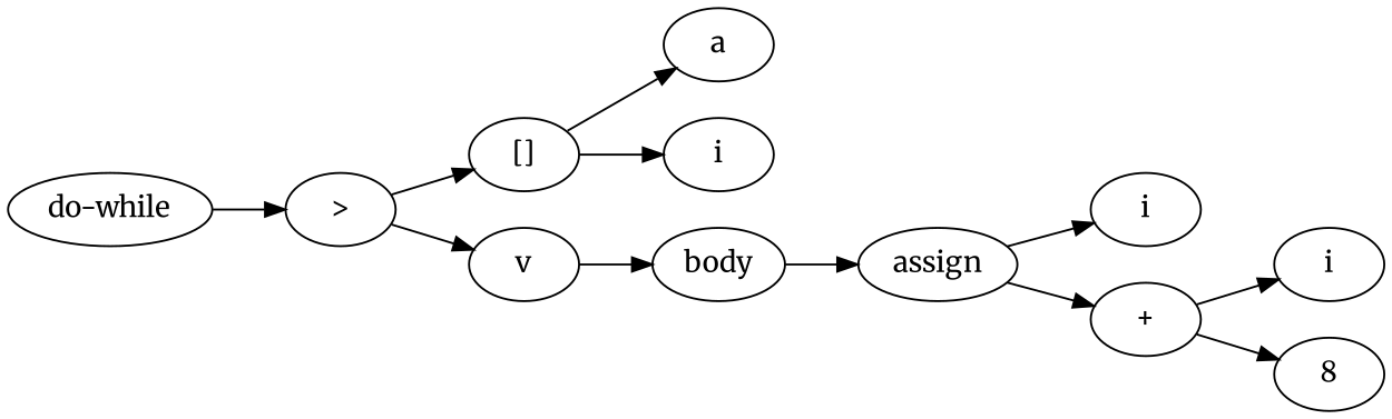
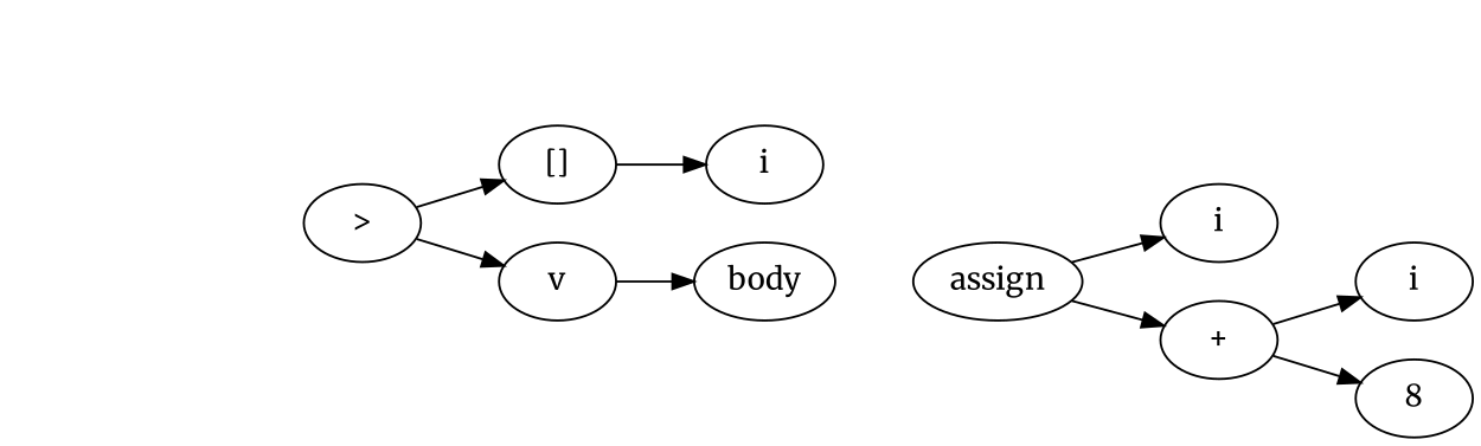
  digraph {
    fontname=Merriweather
    rankdir=LR
    node [fontname=Merriweather]
    edge [fontname=Merriweather]
-   "do-while"
    ">"
    body
    assign
    "[]"
    v
    i
    "+"
-   a
    n10 [label=i]
    n11 [label=i]
    n12 [label=8]
-   "do-while" -> ">"
    ">" -> "[]"
    ">" -> v
-   body -> assign
    assign -> i
    assign -> "+"
-   "[]" -> a
    "[]" -> n10
    v -> body
    "+" -> n11
    "+" -> n12
  }
